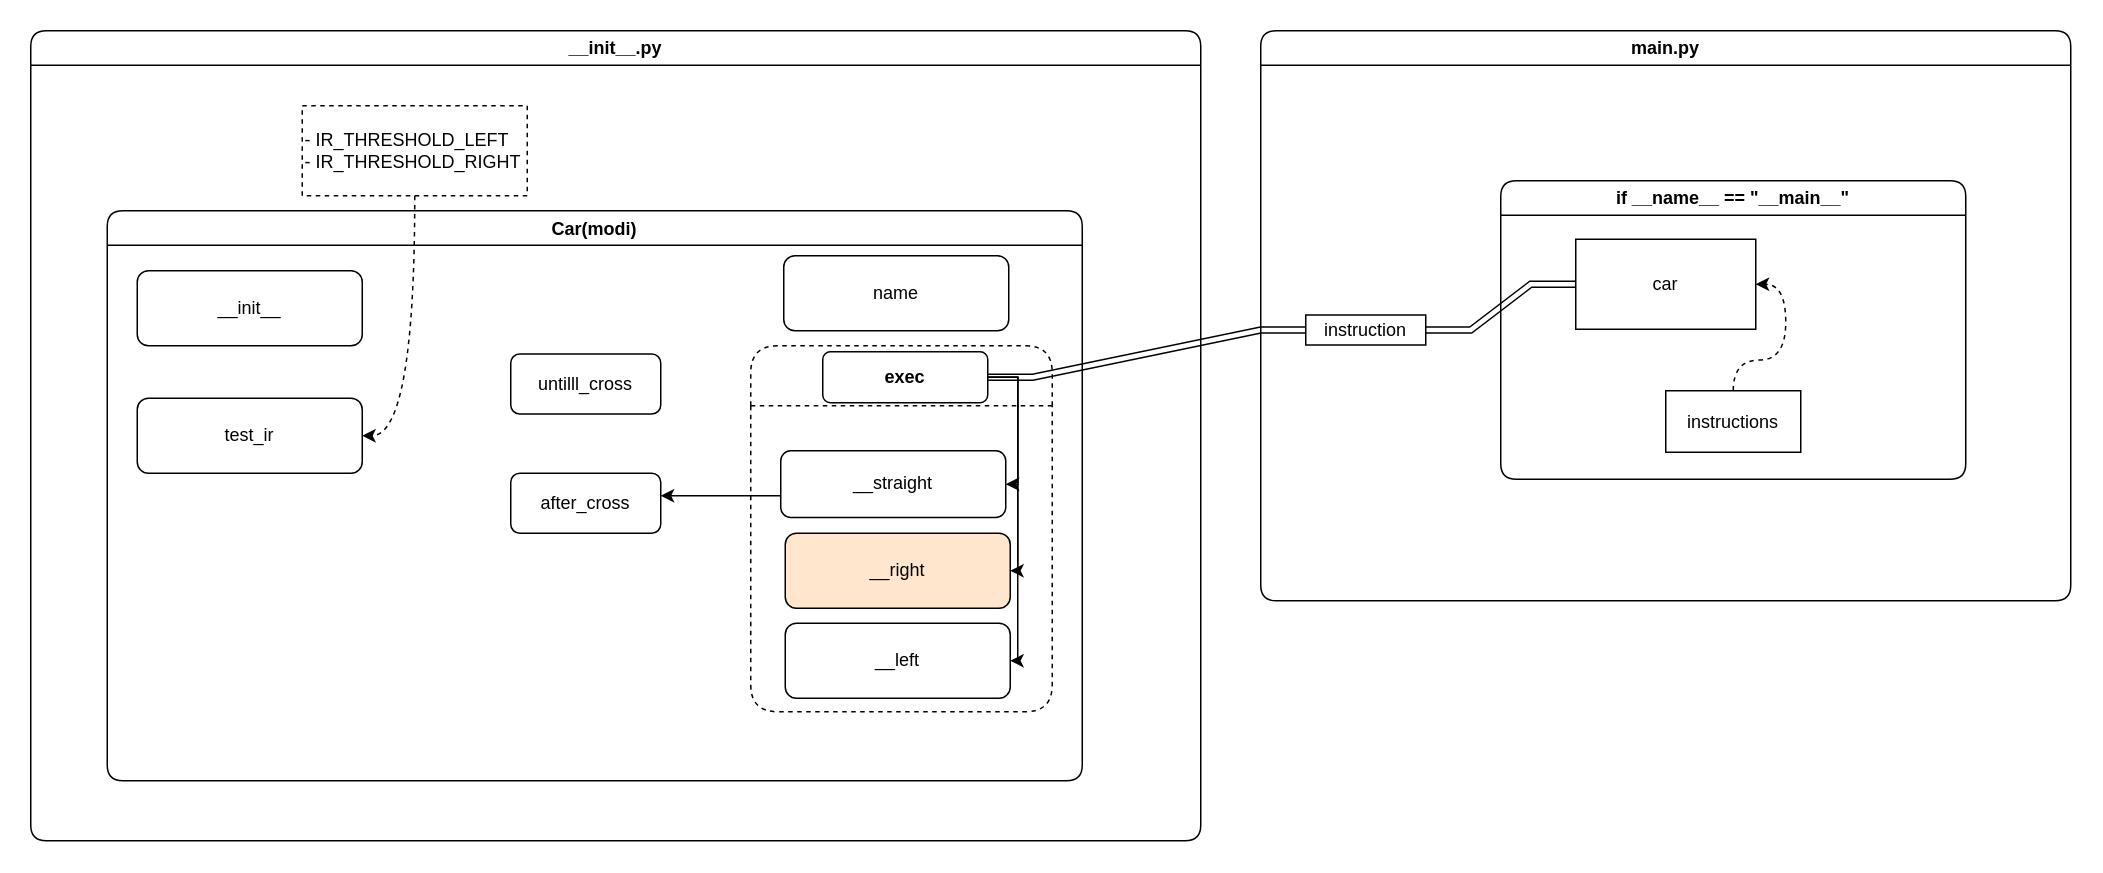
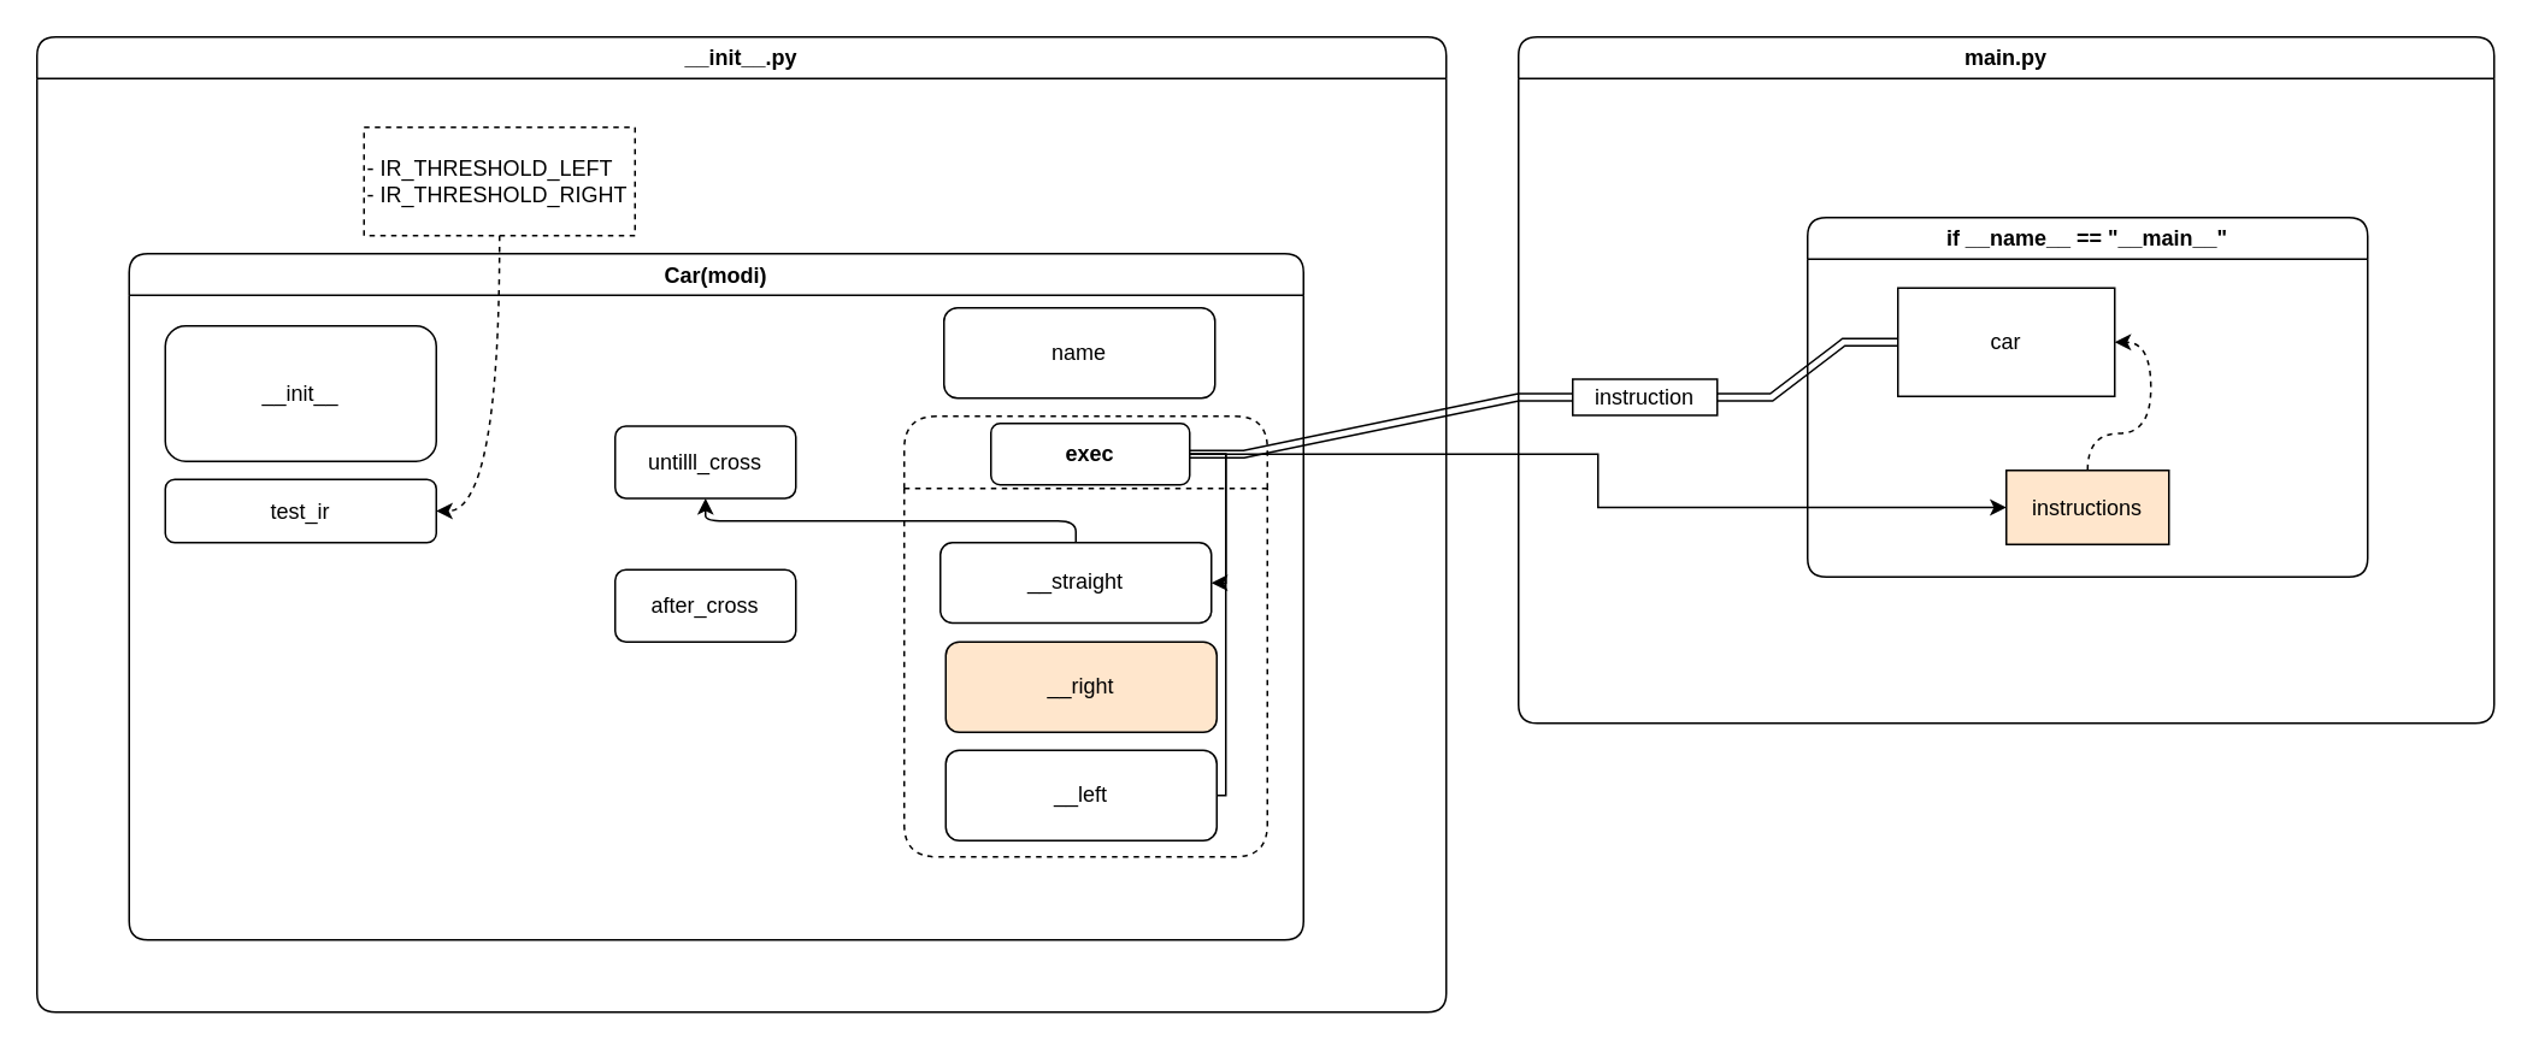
  <mxCell id="0" />
  <mxCell id="1" parent="0" />
  <mxCell id="2" value="Car(modi)" style="swimlane;rounded=1;" vertex="1" parent="1"><mxGeometry x="71" y="140" width="650" height="380" as="geometry" /></mxCell>
- <mxCell id="3" value="__init__" style="rounded=1;whiteSpace=wrap;html=1;" vertex="1" parent="2"><mxGeometry x="20" y="40" width="150" height="50" as="geometry" /></mxCell>
+ <mxCell id="3" value="__init__" style="rounded=1;whiteSpace=wrap;html=1;" vertex="1" parent="2"><mxGeometry x="20" y="40" width="150" height="75" as="geometry" /></mxCell>
  <mxCell id="4" value="name" style="rounded=1;whiteSpace=wrap;html=1;" vertex="1" parent="2"><mxGeometry x="451" y="30" width="150" height="50" as="geometry" /></mxCell>
- <mxCell id="5" value="test_ir" style="rounded=1;whiteSpace=wrap;html=1;" vertex="1" parent="2"><mxGeometry x="20" y="125" width="150" height="50" as="geometry" /></mxCell>
+ <mxCell id="5" value="test_ir" style="rounded=1;whiteSpace=wrap;html=1;" vertex="1" parent="2"><mxGeometry x="20" y="125" width="150" height="35" as="geometry" /></mxCell>
  <mxCell id="6" value="" style="group;rounded=1;" vertex="1" connectable="0" parent="2"><mxGeometry x="429" y="90" width="201" height="244" as="geometry" /></mxCell>
  <mxCell id="7" value="__right" style="rounded=1;whiteSpace=wrap;html=1;fillColor=#ffe6cc;" vertex="1" parent="6"><mxGeometry x="23" y="125" width="150" height="50" as="geometry" /></mxCell>
  <mxCell id="8" value="__left" style="rounded=1;whiteSpace=wrap;html=1;" vertex="1" parent="6"><mxGeometry x="23" y="185" width="150" height="50" as="geometry" /></mxCell>
  <mxCell id="9" value="" style="swimlane;whiteSpace=wrap;html=1;dashed=1;startSize=40;swimlaneLine=1;rounded=1;" vertex="1" parent="6"><mxGeometry width="201" height="244" as="geometry" /></mxCell>
  <mxCell id="10" value="exec" style="rounded=1;whiteSpace=wrap;html=1;swimlaneLine=1;fontStyle=1" vertex="1" parent="9"><mxGeometry x="48" y="4" width="110" height="34" as="geometry" /></mxCell>
  <mxCell id="11" value="untilll_cross" style="whiteSpace=wrap;html=1;rounded=1;" vertex="1" parent="9"><mxGeometry x="-160" y="5.5" width="100" height="40" as="geometry" /></mxCell>
  <mxCell id="12" value="__straight" style="whiteSpace=wrap;html=1;rounded=1;" vertex="1" parent="9"><mxGeometry x="20" y="70" width="150" height="44.5" as="geometry" /></mxCell>
+ <mxCell id="13" value="" style="edgeStyle=elbowEdgeStyle;elbow=vertical;html=1;rounded=1;curved=0;sourcePerimeterSpacing=0;targetPerimeterSpacing=0;startSize=6;endSize=6;" edge="1" parent="9" source="12" target="11"><mxGeometry relative="1" as="geometry" /></mxCell>
  <mxCell id="14" style="edgeStyle=orthogonalEdgeStyle;rounded=0;orthogonalLoop=1;jettySize=auto;html=1;exitX=1;exitY=0.5;exitDx=0;exitDy=0;entryX=1;entryY=0.5;entryDx=0;entryDy=0;" edge="1" parent="9" source="10" target="12"><mxGeometry relative="1" as="geometry"><mxPoint x="178" y="41" as="sourcePoint" /><mxPoint x="193" y="230" as="targetPoint" /></mxGeometry></mxCell>
- <mxCell id="15" style="edgeStyle=orthogonalEdgeStyle;rounded=0;orthogonalLoop=1;jettySize=auto;html=1;exitX=1;exitY=0.5;exitDx=0;exitDy=0;entryX=1;entryY=0.5;entryDx=0;entryDy=0;" edge="1" parent="6" source="10" target="8"><mxGeometry relative="1" as="geometry" /></mxCell>
- <mxCell id="16" style="edgeStyle=orthogonalEdgeStyle;rounded=0;orthogonalLoop=1;jettySize=auto;html=1;exitX=1;exitY=0.5;exitDx=0;exitDy=0;entryX=1;entryY=0.5;entryDx=0;entryDy=0;" edge="1" parent="6" source="10" target="7"><mxGeometry relative="1" as="geometry"><mxPoint x="168" y="31" as="sourcePoint" /><mxPoint x="183" y="220" as="targetPoint" /></mxGeometry></mxCell>
+ <mxCell id="15" style="edgeStyle=orthogonalEdgeStyle;rounded=0;orthogonalLoop=1;jettySize=auto;html=1;exitX=1;exitY=0.5;exitDx=0;exitDy=0;entryX=1;entryY=0.5;entryDx=0;entryDy=0;endArrow=none;" edge="1" parent="6" source="10" target="8"><mxGeometry relative="1" as="geometry" /></mxCell>
+ <mxCell id="16" style="edgeStyle=orthogonalEdgeStyle;rounded=0;orthogonalLoop=1;jettySize=auto;html=1;exitX=1;exitY=0.5;exitDx=0;exitDy=0;" edge="1" parent="6" source="10" target="25"><mxGeometry relative="1" as="geometry"><mxPoint x="168" y="31" as="sourcePoint" /><mxPoint x="183" y="220" as="targetPoint" /></mxGeometry></mxCell>
  <mxCell id="17" value="- IR_THRESHOLD_LEFT&lt;br style=&quot;border-color: var(--border-color);&quot;&gt;&lt;span style=&quot;&quot;&gt;- IR_THRESHOLD_RIGHT&lt;/span&gt;" style="rounded=0;whiteSpace=wrap;html=1;dashed=1;align=left;" vertex="1" parent="1"><mxGeometry x="201" y="70" width="150" height="60" as="geometry" /></mxCell>
  <mxCell id="18" style="edgeStyle=orthogonalEdgeStyle;rounded=0;orthogonalLoop=1;jettySize=auto;html=1;entryX=1;entryY=0.5;entryDx=0;entryDy=0;dashed=1;curved=1;" edge="1" parent="1" source="17" target="5"><mxGeometry relative="1" as="geometry" /></mxCell>
  <mxCell id="19" value="__init__.py" style="swimlane;whiteSpace=wrap;html=1;rounded=1;" vertex="1" parent="1"><mxGeometry x="20" y="20" width="780" height="540" as="geometry" /></mxCell>
  <mxCell id="20" value="after_cross" style="whiteSpace=wrap;html=1;rounded=1;" vertex="1" parent="19"><mxGeometry x="320" y="295" width="100" height="40" as="geometry" /></mxCell>
  <mxCell id="21" value="main.py" style="swimlane;whiteSpace=wrap;html=1;rounded=1;" vertex="1" parent="1"><mxGeometry x="840" y="20" width="540" height="380" as="geometry" /></mxCell>
  <mxCell id="22" value="if __name__ == &quot;__main__&quot;" style="swimlane;whiteSpace=wrap;html=1;rounded=1;" vertex="1" parent="21"><mxGeometry x="160" y="100" width="310" height="199" as="geometry" /></mxCell>
  <mxCell id="23" value="car" style="rounded=0;whiteSpace=wrap;html=1;" vertex="1" parent="22"><mxGeometry x="50" y="39" width="120" height="60" as="geometry" /></mxCell>
  <mxCell id="24" style="edgeStyle=orthogonalEdgeStyle;rounded=0;orthogonalLoop=1;jettySize=auto;html=1;entryX=1;entryY=0.5;entryDx=0;entryDy=0;dashed=1;curved=1;" edge="1" parent="22" source="25" target="23"><mxGeometry relative="1" as="geometry" /></mxCell>
- <mxCell id="25" value="instructions" style="rounded=0;whiteSpace=wrap;html=1;" vertex="1" parent="22"><mxGeometry x="110" y="140" width="90" height="41" as="geometry" /></mxCell>
+ <mxCell id="25" value="instructions" style="rounded=0;whiteSpace=wrap;html=1;fillColor=#ffe6cc;" vertex="1" parent="22"><mxGeometry x="110" y="140" width="90" height="41" as="geometry" /></mxCell>
  <mxCell id="26" value="instruction" style="rounded=0;whiteSpace=wrap;html=1;rotation=0;" vertex="1" parent="21"><mxGeometry x="30" y="189.5" width="80" height="20" as="geometry" /></mxCell>
  <mxCell id="27" style="edgeStyle=entityRelationEdgeStyle;rounded=0;orthogonalLoop=1;jettySize=auto;html=1;entryX=0;entryY=0.5;entryDx=0;entryDy=0;shape=link;" edge="1" parent="21" source="26" target="23"><mxGeometry relative="1" as="geometry"><Array as="points" /></mxGeometry></mxCell>
- <mxCell id="28" value="" style="edgeStyle=elbowEdgeStyle;elbow=vertical;html=1;rounded=1;curved=0;sourcePerimeterSpacing=0;targetPerimeterSpacing=0;startSize=6;endSize=6;" edge="1" parent="1" source="12" target="20"><mxGeometry relative="1" as="geometry" /></mxCell>
  <mxCell id="29" value="" style="edgeStyle=entityRelationEdgeStyle;rounded=0;orthogonalLoop=1;jettySize=auto;html=1;entryX=0;entryY=0.5;entryDx=0;entryDy=0;shape=link;" edge="1" parent="1" source="10" target="26"><mxGeometry relative="1" as="geometry"><mxPoint x="658" y="251" as="sourcePoint" /><mxPoint x="1130" y="238" as="targetPoint" /><Array as="points"><mxPoint x="890" y="280" /></Array></mxGeometry></mxCell>
